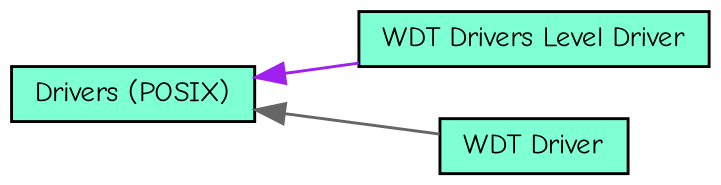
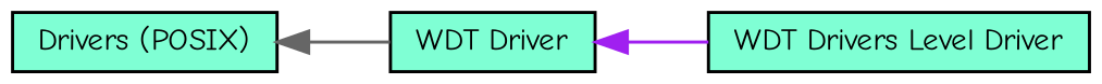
  digraph {
    fontname="Comic Neue"
    rankdir=LR
    node [color=black fillcolor=aquamarine fontname="Comic Neue" fontsize=10 shape=box style=filled]
    edge [dir=back fontname="Comic Neue" fontsize=10 labelfontname=Helvetica labelfontsize=10 shape=plaintext style=solid]
    n1 [height=0.2 label="WDT Drivers Level Driver" width=0.4]
    n2 [fontcolor=black height=0.2 label="WDT Driver" width=0.4]
    n3 [height=0.2 label="Drivers (POSIX)" width=0.4]
-   n3 -> n1 [color=purple]
+   n2 -> n1 [color=purple]
    n3 -> n2 [color=gray40]
  }
